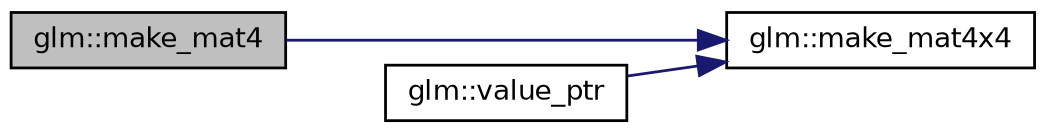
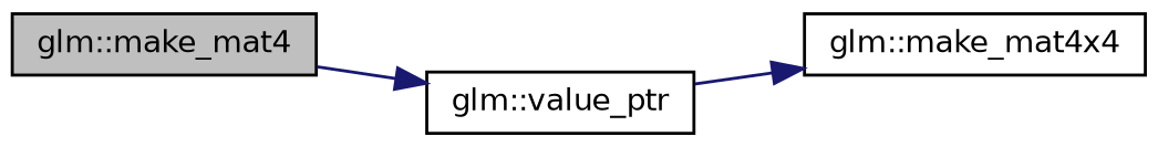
  digraph {
    rankdir=LR
    node [color=black fillcolor=white fontname=Helvetica fontsize=10 shape=record style=filled]
    edge [color=midnightblue fontname=Helvetica fontsize=10 labelfontname=Helvetica labelfontsize=10 style=solid]
    n1 [fillcolor=grey75 fontcolor=black height=0.2 label="glm::make_mat4" width=0.4]
    n2 [height=0.2 label="glm::make_mat4x4" width=0.4]
    n3 [height=0.2 label="glm::value_ptr" width=0.4]
-   n1 -> n2
+   n1 -> n3
    n3 -> n2
  }
